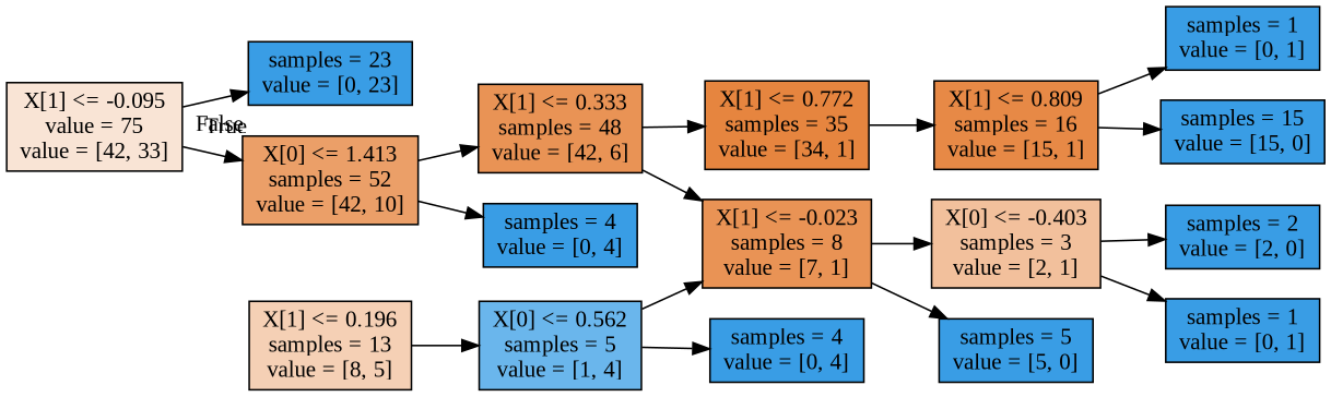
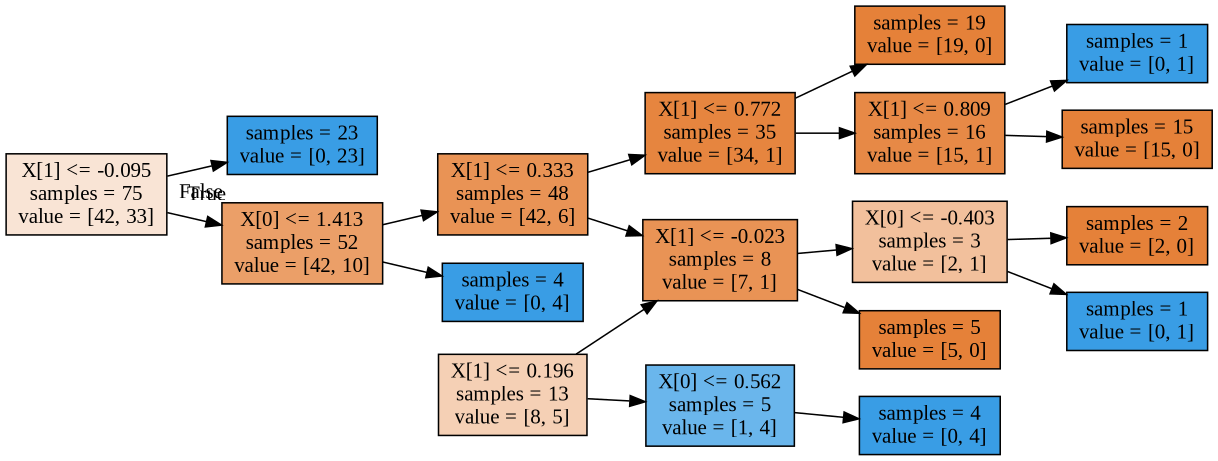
  digraph {
    fontname="Liberation Serif"
    rankdir=LR
    node [color=black fillcolor="#399de5" fontname="Liberation Serif" shape=box style=filled]
    edge [fontname="Liberation Serif"]
-   n1 [fillcolor="#f9e4d5" label="X[1] <= -0.095\nvalue = 75\nvalue = [42, 33]"]
+   n1 [fillcolor="#f9e4d5" label="X[1] <= -0.095\nsamples = 75\nvalue = [42, 33]"]
    n2 [label="samples = 23\nvalue = [0, 23]"]
    n3 [fillcolor="#eb9f68" label="X[0] <= 1.413\nsamples = 52\nvalue = [42, 10]"]
    n4 [fillcolor="#e99355" label="X[1] <= 0.333\nsamples = 48\nvalue = [42, 6]"]
    n5 [label="samples = 4\nvalue = [0, 4]"]
    n6 [fillcolor="#e6853f" label="X[1] <= 0.772\nsamples = 35\nvalue = [34, 1]"]
    n7 [fillcolor="#e99355" label="X[1] <= -0.023\nsamples = 8\nvalue = [7, 1]"]
    n8 [fillcolor="#f5d0b5" label="X[1] <= 0.196\nsamples = 13\nvalue = [8, 5]"]
    n9 [fillcolor="#6ab6ec" label="X[0] <= 0.562\nsamples = 5\nvalue = [1, 4]"]
+   n10 [fillcolor="#e58139" label="samples = 19\nvalue = [19, 0]"]
    n11 [fillcolor="#e78946" label="X[1] <= 0.809\nsamples = 16\nvalue = [15, 1]"]
    n12 [fillcolor="#f2c09c" label="X[0] <= -0.403\nsamples = 3\nvalue = [2, 1]"]
-   n13 [label="samples = 5\nvalue = [5, 0]"]
+   n13 [fillcolor="#e58139" label="samples = 5\nvalue = [5, 0]"]
    n14 [label="samples = 4\nvalue = [0, 4]"]
-   n15 [label="samples = 2\nvalue = [2, 0]"]
+   n15 [fillcolor="#e58139" label="samples = 2\nvalue = [2, 0]"]
    n16 [label="samples = 1\nvalue = [0, 1]"]
    n17 [label="samples = 1\nvalue = [0, 1]"]
-   n18 [label="samples = 15\nvalue = [15, 0]"]
+   n18 [fillcolor="#e58139" label="samples = 15\nvalue = [15, 0]"]
    n1 -> n2 [headlabel=True labelangle=45 labeldistance=2.5]
    n1 -> n3 [headlabel=False labelangle=-45 labeldistance=2.5]
    n3 -> n4
    n3 -> n5
    n4 -> n6
    n4 -> n7
+   n6 -> n10
    n6 -> n11
    n7 -> n12
    n7 -> n13
-   n9 -> n7
+   n8 -> n7
    n8 -> n9
    n9 -> n14
    n11 -> n17
    n11 -> n18
    n12 -> n15
    n12 -> n16
  }
